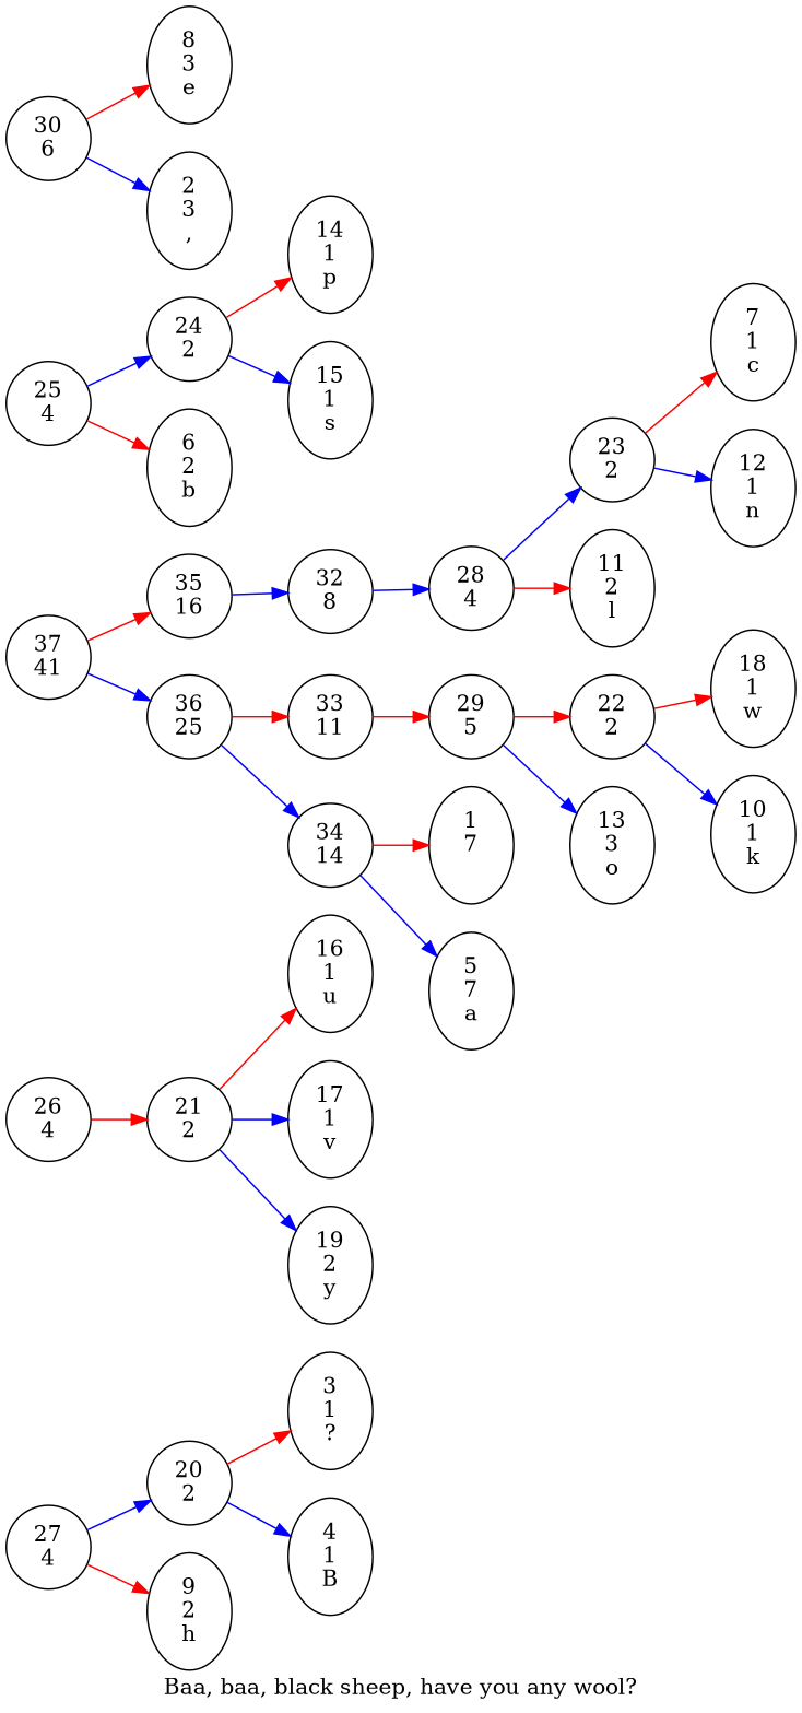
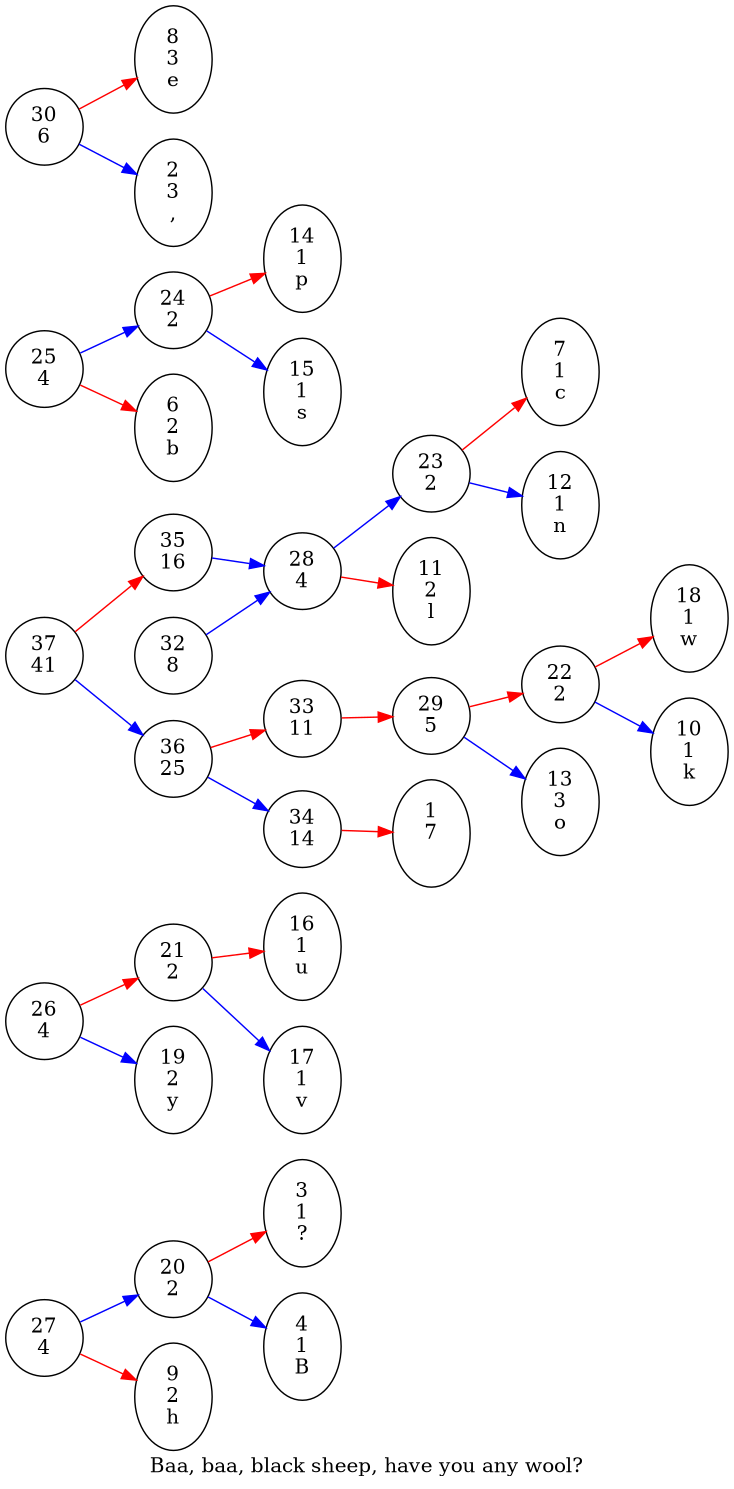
  digraph {
    label=" Baa, baa, black sheep, have you any wool? "
    rankdir=LR
    edge [color=blue]
    "20\n2"
    "3\n1\n?"
    "4\n1\nB"
    "21\n2"
    "16\n1\nu"
    "17\n1\nv"
    "22\n2"
    "18\n1\nw"
    "10\n1\nk"
    "23\n2"
    "7\n1\nc"
    "12\n1\nn"
    "24\n2"
    "14\n1\np"
    "15\n1\ns"
    "25\n4"
    "6\n2\nb"
    "26\n4"
    "19\n2\ny"
    "27\n4"
    "9\n2\nh"
    "28\n4"
    "11\n2\nl"
    "29\n5"
    "13\n3\no"
    "30\n6"
    "8\n3\ne"
    "2\n3\n,"
    "32\n8"
    "33\n11"
    "34\n14"
    "1\n7\n "
-   "5\n7\na"
    "35\n16"
    "36\n25"
    "37\n41"
    "20\n2" -> "3\n1\n?" [color=red]
    "20\n2" -> "4\n1\nB"
    "21\n2" -> "16\n1\nu" [color=red]
    "21\n2" -> "17\n1\nv"
    "22\n2" -> "18\n1\nw" [color=red]
    "22\n2" -> "10\n1\nk"
    "23\n2" -> "7\n1\nc" [color=red]
    "23\n2" -> "12\n1\nn"
    "24\n2" -> "14\n1\np" [color=red]
    "24\n2" -> "15\n1\ns"
    "25\n4" -> "24\n2"
    "25\n4" -> "6\n2\nb" [color=red]
    "26\n4" -> "21\n2" [color=red]
-   "21\n2" -> "19\n2\ny"
+   "26\n4" -> "19\n2\ny"
    "27\n4" -> "20\n2"
    "27\n4" -> "9\n2\nh" [color=red]
    "28\n4" -> "23\n2"
    "28\n4" -> "11\n2\nl" [color=red]
    "29\n5" -> "22\n2" [color=red]
    "29\n5" -> "13\n3\no"
    "30\n6" -> "8\n3\ne" [color=red]
    "30\n6" -> "2\n3\n,"
    "32\n8" -> "28\n4"
    "33\n11" -> "29\n5" [color=red]
    "34\n14" -> "1\n7\n " [color=red]
-   "34\n14" -> "5\n7\na"
-   "35\n16" -> "32\n8"
+   "35\n16" -> "28\n4"
    "36\n25" -> "33\n11" [color=red]
    "36\n25" -> "34\n14"
    "37\n41" -> "35\n16" [color=red]
    "37\n41" -> "36\n25"
  }
